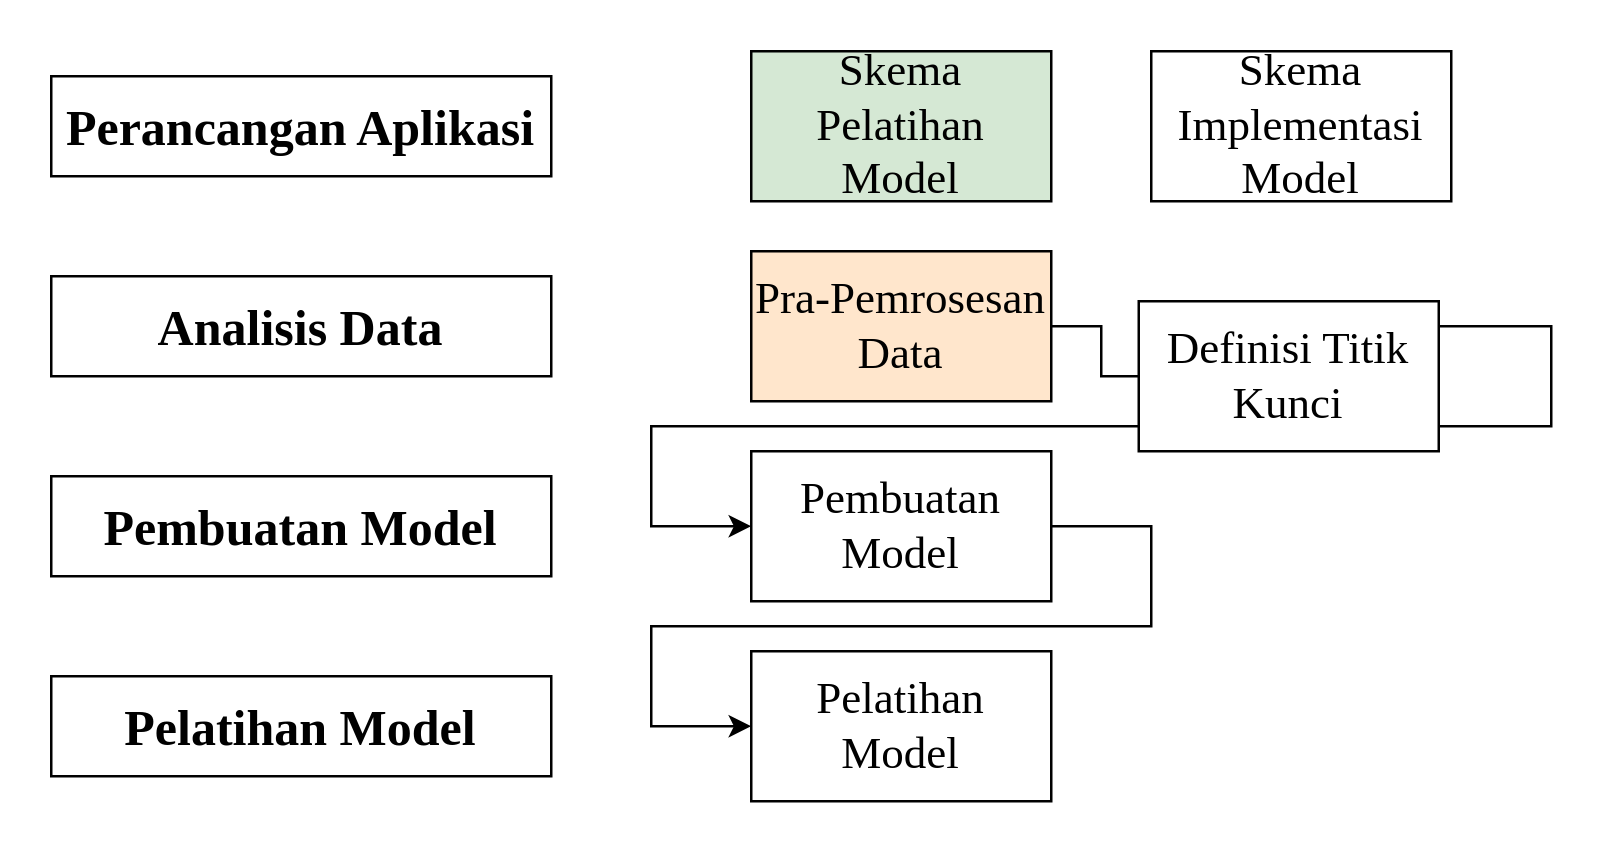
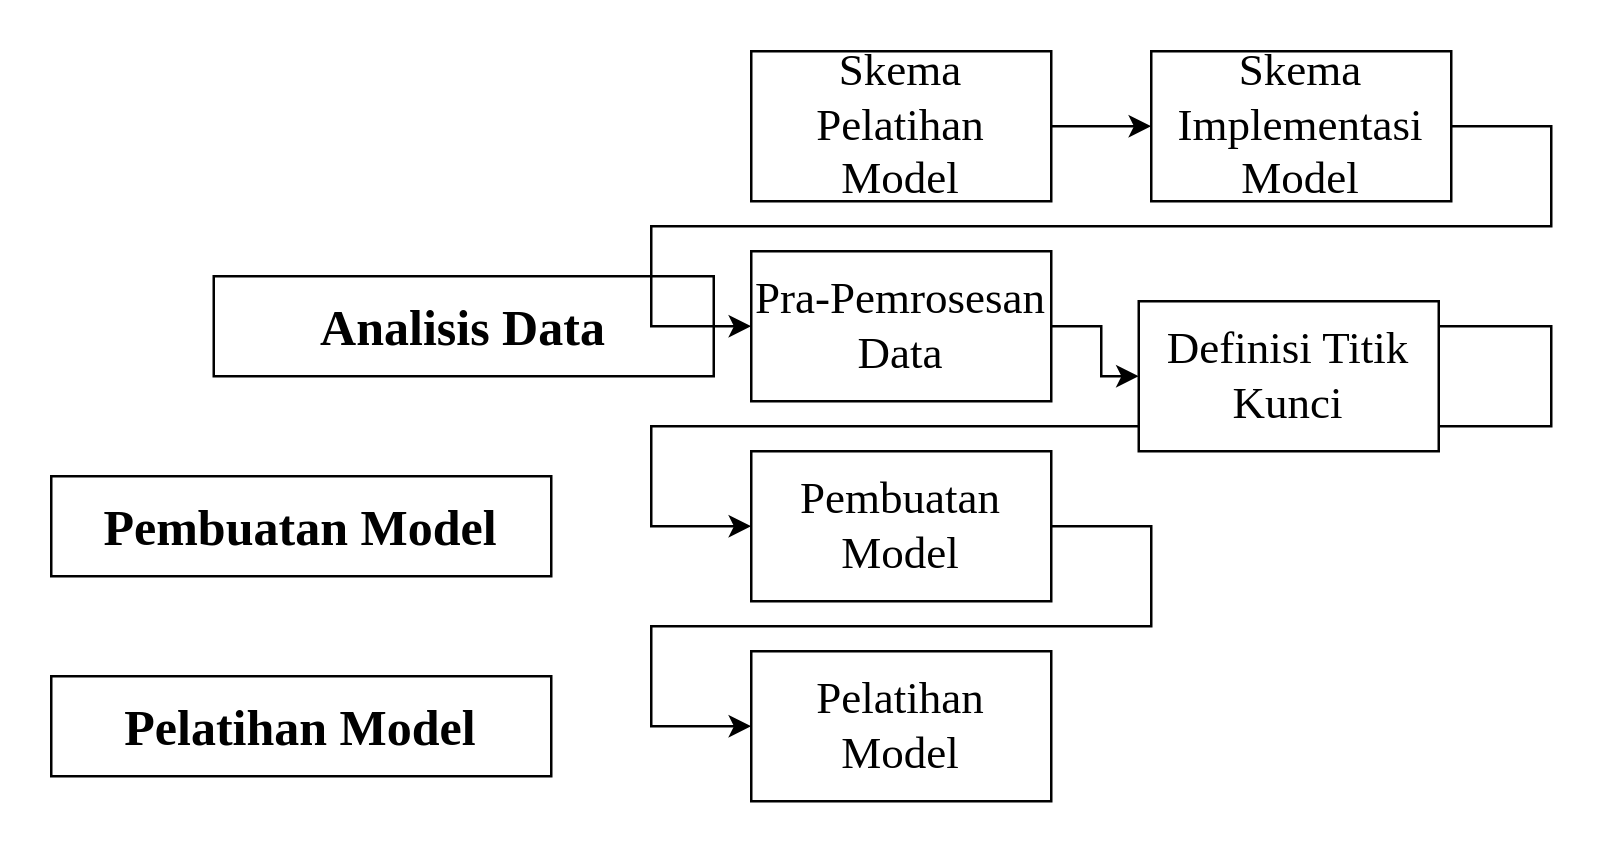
  <mxCell id="0" />
  <mxCell id="1" parent="0" />
- <mxCell id="2" value="Perancangan Aplikasi" style="rounded=0;whiteSpace=wrap;html=1;fontFamily=Times New Roman;fontSize=20;fontStyle=1" parent="1" vertex="1"><mxGeometry y="30" width="200" height="40" as="geometry" x="20" /></mxCell>
- <mxCell id="3" value="Analisis Data" style="rounded=0;whiteSpace=wrap;html=1;fontFamily=Times New Roman;fontSize=20;fontStyle=1" parent="1" vertex="1"><mxGeometry y="110" width="200" height="40" as="geometry" x="20" /></mxCell>
+ <mxCell id="3" value="Analisis Data" style="rounded=0;whiteSpace=wrap;html=1;fontFamily=Times New Roman;fontSize=20;fontStyle=1" parent="1" vertex="1"><mxGeometry x="85" y="110" width="200" height="40" as="geometry" /></mxCell>
  <mxCell id="4" value="Pembuatan Model" style="rounded=0;whiteSpace=wrap;html=1;fontFamily=Times New Roman;fontSize=20;fontStyle=1" parent="1" vertex="1"><mxGeometry y="190" width="200" height="40" as="geometry" x="20" /></mxCell>
  <mxCell id="5" value="Pelatihan Model" style="rounded=0;whiteSpace=wrap;html=1;fontFamily=Times New Roman;fontSize=20;fontStyle=1" parent="1" vertex="1"><mxGeometry y="270" width="200" height="40" as="geometry" x="20" /></mxCell>
- <mxCell id="7" value="Skema Pelatihan Model" style="rounded=0;whiteSpace=wrap;html=1;fontFamily=Times New Roman;fontSize=18;fillColor=#d5e8d4;" parent="1" vertex="1"><mxGeometry x="300" y="20" width="120" height="60" as="geometry" /></mxCell>
+ <mxCell id="6" style="edgeStyle=orthogonalEdgeStyle;rounded=0;orthogonalLoop=1;jettySize=auto;html=1;entryX=0;entryY=0.5;entryDx=0;entryDy=0;fontFamily=Times New Roman;fontSize=14;" parent="1" source="7" target="9" edge="1"><mxGeometry relative="1" as="geometry" /></mxCell>
+ <mxCell id="7" value="Skema Pelatihan Model" style="rounded=0;whiteSpace=wrap;html=1;fontFamily=Times New Roman;fontSize=18;" parent="1" vertex="1"><mxGeometry x="300" y="20" width="120" height="60" as="geometry" /></mxCell>
+ <mxCell id="8" style="edgeStyle=orthogonalEdgeStyle;rounded=0;orthogonalLoop=1;jettySize=auto;html=1;fontFamily=Times New Roman;fontSize=14;entryX=0;entryY=0.5;entryDx=0;entryDy=0;" parent="1" source="9" target="11" edge="1"><mxGeometry relative="1" as="geometry"><mxPoint x="660" y="120" as="targetPoint" /><Array as="points"><mxPoint x="620" y="50" /><mxPoint x="620" y="90" /><mxPoint x="260" y="90" /><mxPoint x="260" y="130" /></Array></mxGeometry></mxCell>
  <mxCell id="9" value="Skema Implementasi Model" style="rounded=0;whiteSpace=wrap;html=1;fontFamily=Times New Roman;fontSize=18;" parent="1" vertex="1"><mxGeometry x="460" y="20" width="120" height="60" as="geometry" /></mxCell>
- <mxCell id="10" style="edgeStyle=orthogonalEdgeStyle;rounded=0;orthogonalLoop=1;jettySize=auto;html=1;entryX=0;entryY=0.5;entryDx=0;entryDy=0;fontFamily=Times New Roman;fontSize=14;endArrow=none;" parent="1" source="11" target="13" edge="1"><mxGeometry relative="1" as="geometry" /></mxCell>
- <mxCell id="11" value="Pra-Pemrosesan Data" style="rounded=0;whiteSpace=wrap;html=1;fontFamily=Times New Roman;fontSize=18;fillColor=#ffe6cc;" parent="1" vertex="1"><mxGeometry x="300" y="100" width="120" height="60" as="geometry" /></mxCell>
+ <mxCell id="10" style="edgeStyle=orthogonalEdgeStyle;rounded=0;orthogonalLoop=1;jettySize=auto;html=1;entryX=0;entryY=0.5;entryDx=0;entryDy=0;fontFamily=Times New Roman;fontSize=14;" parent="1" source="11" target="13" edge="1"><mxGeometry relative="1" as="geometry" /></mxCell>
+ <mxCell id="11" value="Pra-Pemrosesan Data" style="rounded=0;whiteSpace=wrap;html=1;fontFamily=Times New Roman;fontSize=18;" parent="1" vertex="1"><mxGeometry x="300" y="100" width="120" height="60" as="geometry" /></mxCell>
  <mxCell id="12" style="edgeStyle=orthogonalEdgeStyle;rounded=0;orthogonalLoop=1;jettySize=auto;html=1;entryX=0;entryY=0.5;entryDx=0;entryDy=0;fontFamily=Times New Roman;fontSize=14;" parent="1" source="13" target="15" edge="1"><mxGeometry relative="1" as="geometry"><Array as="points"><mxPoint x="620" y="130" /><mxPoint x="620" y="170" /><mxPoint x="260" y="170" /><mxPoint x="260" y="210" /></Array></mxGeometry></mxCell>
  <mxCell id="13" value="Definisi Titik Kunci" style="rounded=0;whiteSpace=wrap;html=1;fontFamily=Times New Roman;fontSize=18;" parent="1" vertex="1"><mxGeometry x="455" y="120" width="120" height="60" as="geometry" /></mxCell>
  <mxCell id="14" style="edgeStyle=orthogonalEdgeStyle;rounded=0;orthogonalLoop=1;jettySize=auto;html=1;entryX=0;entryY=0.5;entryDx=0;entryDy=0;fontFamily=Times New Roman;fontSize=14;" parent="1" source="15" target="16" edge="1"><mxGeometry relative="1" as="geometry"><Array as="points"><mxPoint x="460" y="210" /><mxPoint x="460" y="250" /><mxPoint x="260" y="250" /><mxPoint x="260" y="290" /></Array></mxGeometry></mxCell>
  <mxCell id="15" value="Pembuatan Model" style="rounded=0;whiteSpace=wrap;html=1;fontFamily=Times New Roman;fontSize=18;" parent="1" vertex="1"><mxGeometry x="300" y="180" width="120" height="60" as="geometry" /></mxCell>
  <mxCell id="16" value="Pelatihan Model" style="rounded=0;whiteSpace=wrap;html=1;fontFamily=Times New Roman;fontSize=18;" parent="1" vertex="1"><mxGeometry x="300" y="260" width="120" height="60" as="geometry" /></mxCell>
